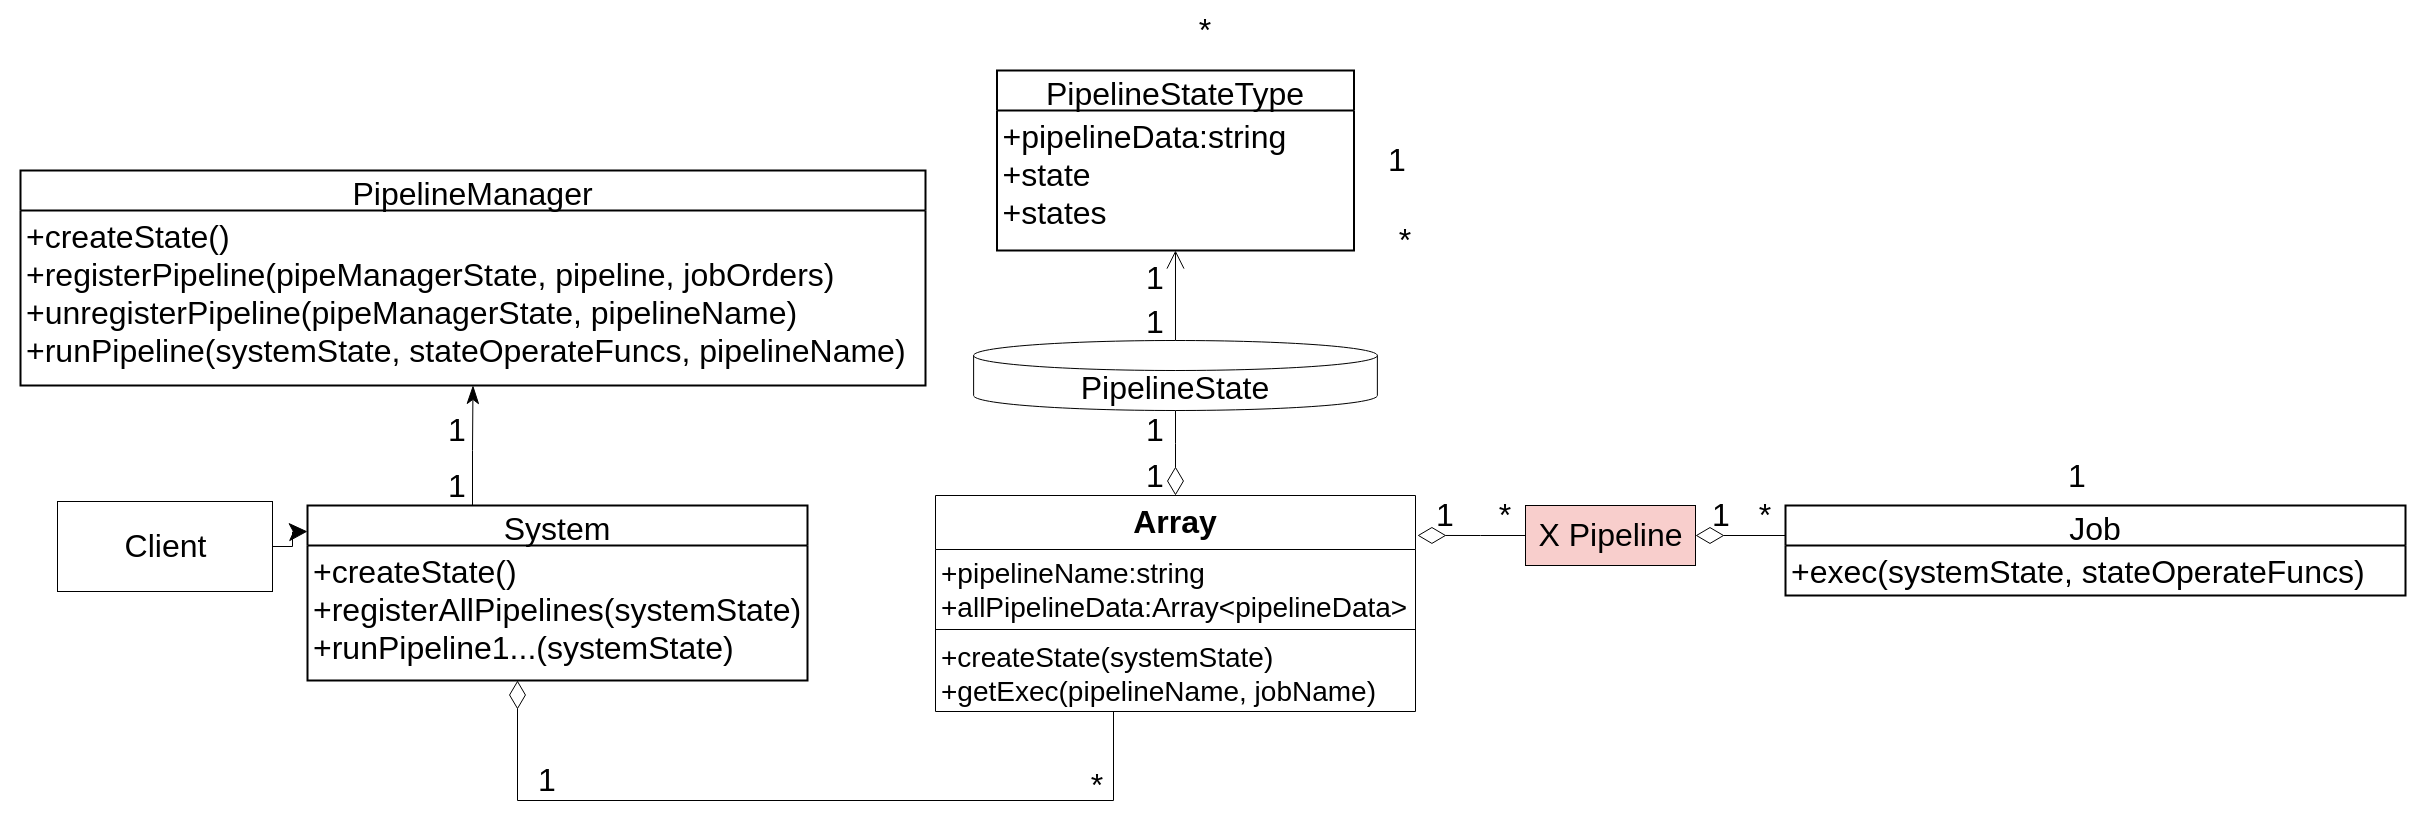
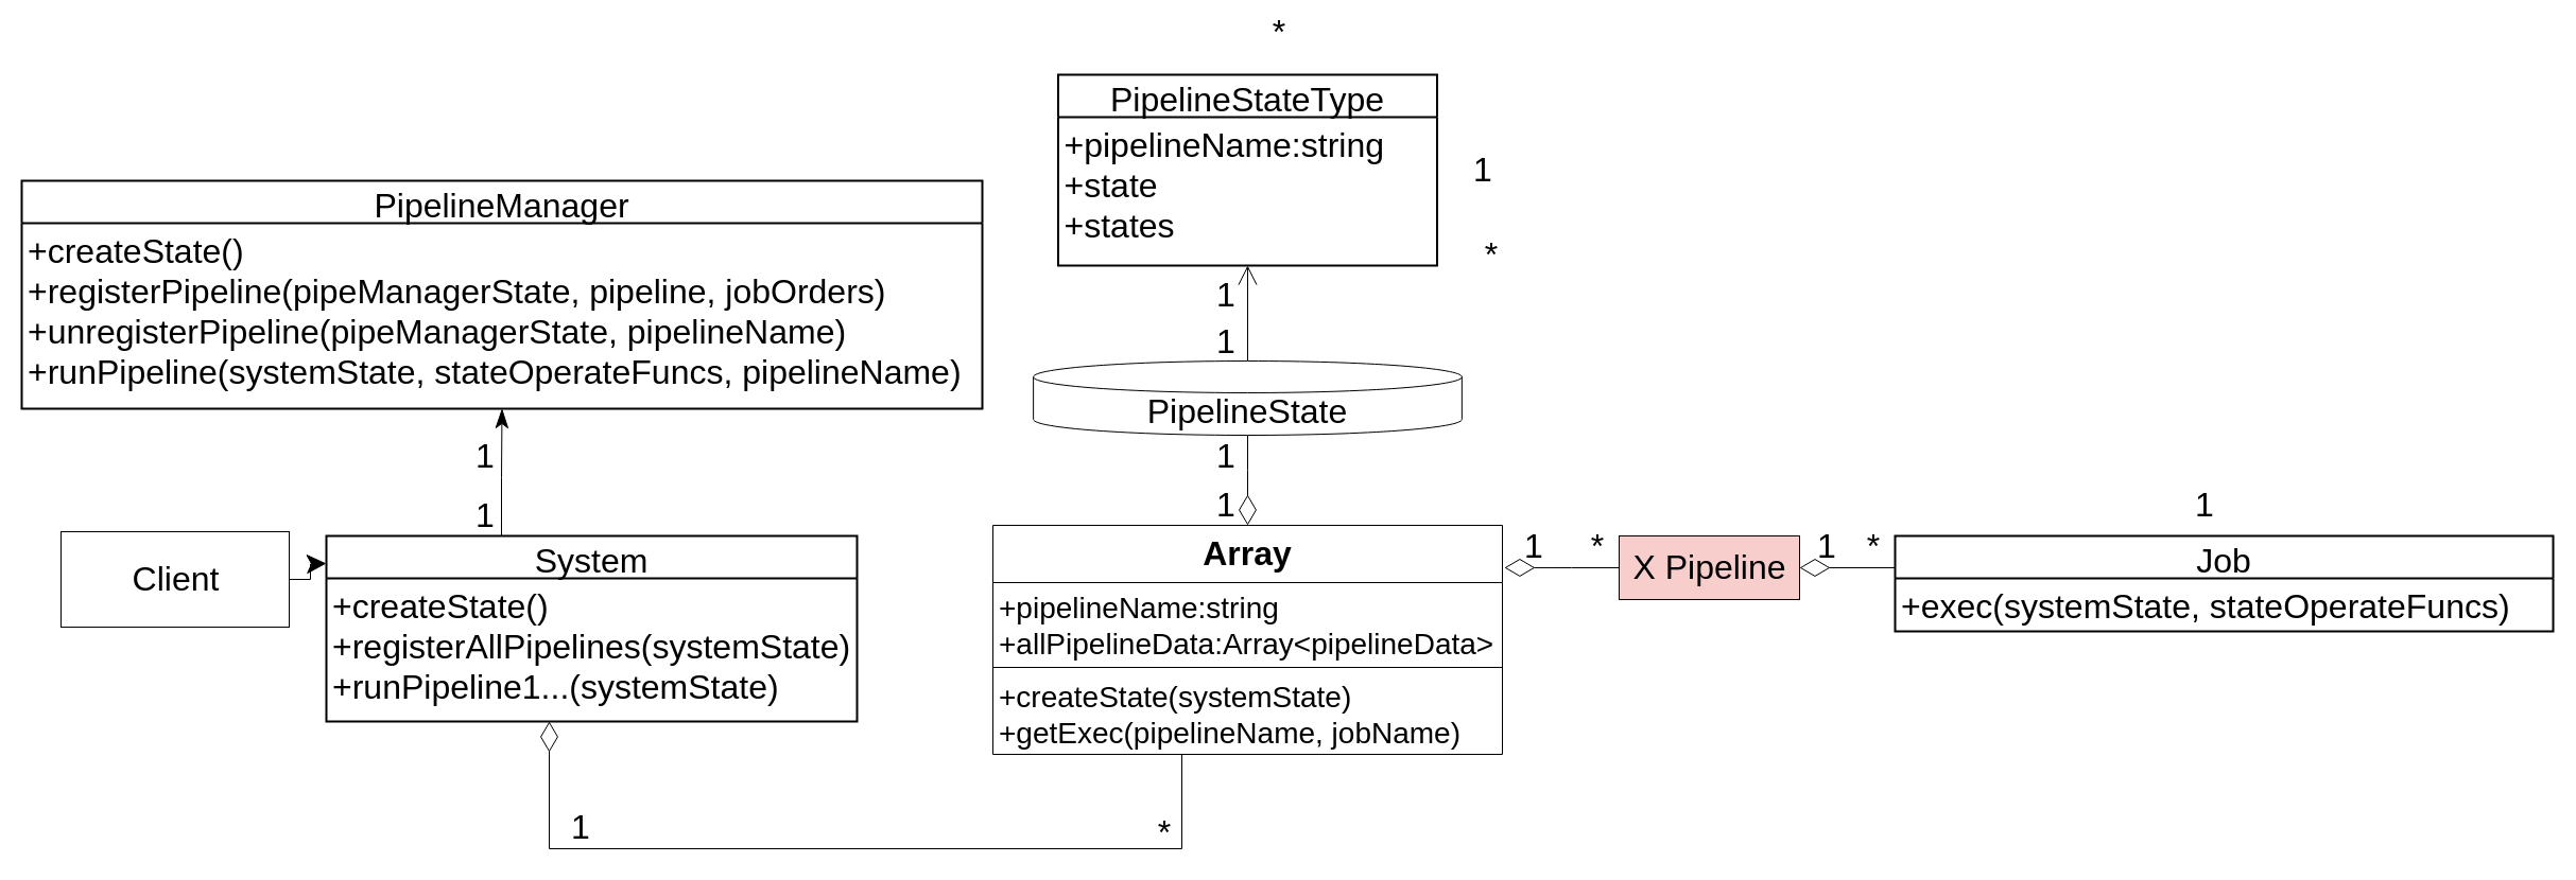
  <mxCell id="0" />
  <mxCell id="1" parent="0" />
  <mxCell id="2" style="edgeStyle=orthogonalEdgeStyle;rounded=0;orthogonalLoop=1;jettySize=auto;html=1;endArrow=none;endFill=0;startSize=26;endSize=26;startArrow=diamondThin;startFill=0;exitX=1.004;exitY=0.185;exitDx=0;exitDy=0;exitPerimeter=0;" parent="1" source="10" edge="1"><mxGeometry relative="1" as="geometry"><mxPoint x="1405" y="535" as="sourcePoint" /><mxPoint x="1525" y="535" as="targetPoint" /></mxGeometry></mxCell>
  <mxCell id="3" value="Job" style="swimlane;childLayout=stackLayout;horizontal=1;startSize=40;horizontalStack=0;rounded=0;fontSize=32;fontStyle=0;strokeWidth=2;resizeParent=0;resizeLast=1;shadow=0;dashed=0;align=center;" parent="1" vertex="1"><mxGeometry x="1785" y="505" width="620" height="90" as="geometry" /></mxCell>
  <mxCell id="4" value="+exec(systemState, stateOperateFuncs)" style="align=left;strokeColor=none;fillColor=none;spacingLeft=4;fontSize=32;verticalAlign=top;resizable=0;rotatable=0;part=1;" parent="3" vertex="1"><mxGeometry y="40" width="620" height="50" as="geometry" /></mxCell>
  <mxCell id="5" value="PipelineManager" style="swimlane;childLayout=stackLayout;horizontal=1;startSize=40;horizontalStack=0;rounded=0;fontSize=32;fontStyle=0;strokeWidth=2;resizeParent=0;resizeLast=1;shadow=0;dashed=0;align=center;" parent="1" vertex="1"><mxGeometry x="20" y="170" width="905" height="215" as="geometry" /></mxCell>
  <mxCell id="6" value="+createState()&#10;+registerPipeline(pipeManagerState, pipeline, jobOrders)&#10;+unregisterPipeline(pipeManagerState, pipelineName)&#10;+runPipeline(systemState, stateOperateFuncs, pipelineName)" style="align=left;strokeColor=none;fillColor=none;spacingLeft=4;fontSize=32;verticalAlign=top;resizable=0;rotatable=0;part=1;" parent="5" vertex="1"><mxGeometry y="40" width="905" height="175" as="geometry" /></mxCell>
  <mxCell id="7" value="&lt;font style=&quot;font-size: 32px&quot;&gt;1&lt;/font&gt;" style="text;html=1;strokeColor=none;fillColor=none;align=center;verticalAlign=middle;whiteSpace=wrap;rounded=0;" parent="1" vertex="1"><mxGeometry x="1425" y="505" width="40" height="20" as="geometry" /></mxCell>
  <mxCell id="8" value="&lt;font style=&quot;font-size: 32px&quot;&gt;*&lt;/font&gt;" style="text;html=1;strokeColor=none;fillColor=none;align=center;verticalAlign=middle;whiteSpace=wrap;rounded=0;" parent="1" vertex="1"><mxGeometry x="1485" y="505" width="40" height="20" as="geometry" /></mxCell>
  <mxCell id="9" style="edgeStyle=orthogonalEdgeStyle;rounded=0;orthogonalLoop=1;jettySize=auto;html=1;startArrow=diamondThin;startFill=0;endArrow=none;endFill=0;endSize=26;startSize=26;" parent="1" source="10" edge="1"><mxGeometry relative="1" as="geometry"><mxPoint x="1175" y="410" as="targetPoint" /></mxGeometry></mxCell>
  <mxCell id="10" value="Array" style="swimlane;fontStyle=1;align=center;verticalAlign=top;childLayout=stackLayout;horizontal=1;startSize=54;horizontalStack=0;resizeParent=1;resizeParentMax=0;resizeLast=0;collapsible=1;marginBottom=0;fontSize=32;" parent="1" vertex="1"><mxGeometry x="935" y="495" width="480" height="216" as="geometry" /></mxCell>
  <mxCell id="11" value="+pipelineName:string&#10;+allPipelineData:Array&lt;pipelineData&gt;" style="text;strokeColor=none;fillColor=none;align=left;verticalAlign=top;spacingLeft=4;spacingRight=4;overflow=hidden;rotatable=0;points=[[0,0.5],[1,0.5]];portConstraint=eastwest;fontSize=28;" parent="10" vertex="1"><mxGeometry y="54" width="480" height="76" as="geometry" /></mxCell>
  <mxCell id="12" value="" style="line;strokeWidth=1;fillColor=none;align=left;verticalAlign=middle;spacingTop=-1;spacingLeft=3;spacingRight=3;rotatable=0;labelPosition=right;points=[];portConstraint=eastwest;" parent="10" vertex="1"><mxGeometry y="130" width="480" height="8" as="geometry" /></mxCell>
  <mxCell id="13" value="+createState(systemState)&#10;+getExec(pipelineName, jobName)" style="text;strokeColor=none;fillColor=none;align=left;verticalAlign=top;spacingLeft=4;spacingRight=4;overflow=hidden;rotatable=0;points=[[0,0.5],[1,0.5]];portConstraint=eastwest;fontSize=28;" parent="10" vertex="1"><mxGeometry y="138" width="480" height="78" as="geometry" /></mxCell>
  <mxCell id="14" style="edgeStyle=orthogonalEdgeStyle;rounded=0;orthogonalLoop=1;jettySize=auto;html=1;entryX=0.5;entryY=1;entryDx=0;entryDy=0;fontSize=28;endArrow=classicThin;endFill=1;startSize=16;endSize=16;exitX=0.33;exitY=0.003;exitDx=0;exitDy=0;exitPerimeter=0;" parent="1" source="15" target="6" edge="1"><mxGeometry relative="1" as="geometry"><mxPoint x="487" y="490" as="sourcePoint" /><Array as="points" /></mxGeometry></mxCell>
  <mxCell id="15" value="System" style="swimlane;childLayout=stackLayout;horizontal=1;startSize=40;horizontalStack=0;rounded=0;fontSize=32;fontStyle=0;strokeWidth=2;resizeParent=0;resizeLast=1;shadow=0;dashed=0;align=center;" parent="1" vertex="1"><mxGeometry x="307" y="505" width="500" height="175" as="geometry" /></mxCell>
  <mxCell id="16" value="+createState()&#10;+registerAllPipelines(systemState)&#10;+runPipeline1...(systemState)" style="align=left;strokeColor=none;fillColor=none;spacingLeft=4;fontSize=32;verticalAlign=top;resizable=0;rotatable=0;part=1;" parent="15" vertex="1"><mxGeometry y="40" width="500" height="135" as="geometry" /></mxCell>
  <mxCell id="17" style="edgeStyle=orthogonalEdgeStyle;rounded=0;orthogonalLoop=1;jettySize=auto;html=1;fontSize=28;endArrow=classic;endFill=1;startSize=16;endSize=16;" parent="1" source="18" edge="1"><mxGeometry relative="1" as="geometry"><mxPoint x="307" y="531" as="targetPoint" /></mxGeometry></mxCell>
  <mxCell id="18" value="Client" style="html=1;fontSize=32;" parent="1" vertex="1"><mxGeometry x="57" y="501" width="215" height="90" as="geometry" /></mxCell>
  <mxCell id="19" value="&lt;font style=&quot;font-size: 32px&quot;&gt;1&lt;/font&gt;" style="text;html=1;strokeColor=none;fillColor=none;align=center;verticalAlign=middle;whiteSpace=wrap;rounded=0;fontSize=28;" parent="1" vertex="1"><mxGeometry x="437" y="476" width="40" height="20" as="geometry" /></mxCell>
  <mxCell id="20" value="&lt;span style=&quot;font-size: 32px&quot;&gt;1&lt;/span&gt;" style="text;html=1;strokeColor=none;fillColor=none;align=center;verticalAlign=middle;whiteSpace=wrap;rounded=0;fontSize=28;" parent="1" vertex="1"><mxGeometry x="437" y="420" width="40" height="20" as="geometry" /></mxCell>
  <mxCell id="21" value="PipelineStateType" style="swimlane;childLayout=stackLayout;horizontal=1;startSize=40;horizontalStack=0;rounded=0;fontSize=32;fontStyle=0;strokeWidth=2;resizeParent=0;resizeLast=1;shadow=0;dashed=0;align=center;" parent="1" vertex="1"><mxGeometry x="996.5" y="70" width="357" height="180" as="geometry" /></mxCell>
- <mxCell id="22" value="+pipelineData:string&#10;+state&#10;+states" style="align=left;strokeColor=none;fillColor=none;spacingLeft=4;fontSize=32;verticalAlign=top;resizable=0;rotatable=0;part=1;" parent="21" vertex="1"><mxGeometry y="40" width="357" height="140" as="geometry" /></mxCell>
+ <mxCell id="22" value="+pipelineName:string&#10;+state&#10;+states" style="align=left;strokeColor=none;fillColor=none;spacingLeft=4;fontSize=32;verticalAlign=top;resizable=0;rotatable=0;part=1;" parent="21" vertex="1"><mxGeometry y="40" width="357" height="140" as="geometry" /></mxCell>
  <mxCell id="23" style="edgeStyle=orthogonalEdgeStyle;rounded=0;orthogonalLoop=1;jettySize=auto;html=1;entryX=0.505;entryY=1;entryDx=0;entryDy=0;entryPerimeter=0;fontSize=28;endArrow=none;endFill=0;startSize=26;endSize=26;startArrow=diamondThin;startFill=0;" parent="1" target="13" edge="1"><mxGeometry relative="1" as="geometry"><Array as="points"><mxPoint x="517" y="800" /><mxPoint x="1113" y="800" /></Array><mxPoint x="517" y="680" as="sourcePoint" /></mxGeometry></mxCell>
  <mxCell id="24" value="&lt;font style=&quot;font-size: 32px&quot;&gt;*&lt;/font&gt;" style="text;html=1;strokeColor=none;fillColor=none;align=center;verticalAlign=middle;whiteSpace=wrap;rounded=0;fontSize=28;" parent="1" vertex="1"><mxGeometry x="1077" y="780" width="40" height="10" as="geometry" /></mxCell>
  <mxCell id="25" value="&lt;font style=&quot;font-size: 32px&quot;&gt;1&lt;/font&gt;" style="text;html=1;strokeColor=none;fillColor=none;align=center;verticalAlign=middle;whiteSpace=wrap;rounded=0;fontSize=28;" parent="1" vertex="1"><mxGeometry x="527" y="770" width="40" height="20" as="geometry" /></mxCell>
  <mxCell id="26" value="&lt;font style=&quot;font-size: 32px&quot;&gt;1&lt;/font&gt;" style="text;html=1;strokeColor=none;fillColor=none;align=center;verticalAlign=middle;whiteSpace=wrap;rounded=0;fontSize=28;" parent="1" vertex="1"><mxGeometry x="1377" y="150" width="40" height="20" as="geometry" /></mxCell>
  <mxCell id="27" value="&lt;font style=&quot;font-size: 32px&quot;&gt;*&lt;/font&gt;" style="text;html=1;strokeColor=none;fillColor=none;align=center;verticalAlign=middle;whiteSpace=wrap;rounded=0;fontSize=28;" parent="1" vertex="1"><mxGeometry x="1185" y="20" width="40" height="20" as="geometry" /></mxCell>
  <mxCell id="28" value="&lt;font style=&quot;font-size: 32px&quot;&gt;1&lt;/font&gt;" style="text;html=1;strokeColor=none;fillColor=none;align=center;verticalAlign=middle;whiteSpace=wrap;rounded=0;fontSize=28;" parent="1" vertex="1"><mxGeometry x="2057" y="466" width="40" height="20" as="geometry" /></mxCell>
  <mxCell id="29" value="&lt;font style=&quot;font-size: 32px&quot;&gt;*&lt;/font&gt;" style="text;html=1;strokeColor=none;fillColor=none;align=center;verticalAlign=middle;whiteSpace=wrap;rounded=0;fontSize=28;" parent="1" vertex="1"><mxGeometry x="1385" y="230" width="40" height="20" as="geometry" /></mxCell>
  <mxCell id="30" value="&lt;font style=&quot;font-size: 32px&quot;&gt;1&lt;/font&gt;" style="text;html=1;strokeColor=none;fillColor=none;align=center;verticalAlign=middle;whiteSpace=wrap;rounded=0;fontSize=28;" parent="1" vertex="1"><mxGeometry x="1135" y="466" width="40" height="20" as="geometry" /></mxCell>
  <mxCell id="31" value="&lt;font style=&quot;font-size: 32px&quot;&gt;1&lt;/font&gt;" style="text;html=1;strokeColor=none;fillColor=none;align=center;verticalAlign=middle;whiteSpace=wrap;rounded=0;fontSize=28;" parent="1" vertex="1"><mxGeometry x="1135" y="420" width="40" height="20" as="geometry" /></mxCell>
  <mxCell id="32" style="edgeStyle=orthogonalEdgeStyle;rounded=0;orthogonalLoop=1;jettySize=auto;html=1;endArrow=open;endFill=0;endSize=16;startSize=16;exitX=0.5;exitY=0;exitDx=0;exitDy=0;exitPerimeter=0;" parent="1" source="35" target="22" edge="1"><mxGeometry relative="1" as="geometry"><mxPoint x="1175" y="350" as="sourcePoint" /></mxGeometry></mxCell>
  <mxCell id="33" value="&lt;font style=&quot;font-size: 32px&quot;&gt;1&lt;/font&gt;" style="text;html=1;strokeColor=none;fillColor=none;align=center;verticalAlign=middle;whiteSpace=wrap;rounded=0;fontSize=28;" parent="1" vertex="1"><mxGeometry x="1135" y="312" width="40" height="20" as="geometry" /></mxCell>
  <mxCell id="34" value="&lt;font style=&quot;font-size: 32px&quot;&gt;1&lt;/font&gt;" style="text;html=1;strokeColor=none;fillColor=none;align=center;verticalAlign=middle;whiteSpace=wrap;rounded=0;fontSize=28;" parent="1" vertex="1"><mxGeometry x="1135" y="267.5" width="40" height="20" as="geometry" /></mxCell>
  <mxCell id="35" value="&lt;span style=&quot;font-size: 32px&quot;&gt;PipelineState&lt;/span&gt;" style="shape=cylinder3;whiteSpace=wrap;html=1;boundedLbl=1;backgroundOutline=1;size=15;" parent="1" vertex="1"><mxGeometry x="973.12" width="403.75" height="70" as="geometry" y="340" /></mxCell>
  <mxCell id="36" style="edgeStyle=orthogonalEdgeStyle;rounded=0;orthogonalLoop=1;jettySize=auto;html=1;endArrow=none;endFill=0;startArrow=diamondThin;startFill=0;endSize=26;startSize=26;" parent="1" source="37" edge="1"><mxGeometry relative="1" as="geometry"><mxPoint x="1785" y="535" as="targetPoint" /><Array as="points"><mxPoint x="1785" y="535" /></Array></mxGeometry></mxCell>
  <mxCell id="37" value="X Pipeline" style="html=1;fontSize=32;fillColor=#f8cecc;" parent="1" vertex="1"><mxGeometry x="1525" y="505" width="170" height="60" as="geometry" /></mxCell>
  <mxCell id="38" value="&lt;font style=&quot;font-size: 32px&quot;&gt;1&lt;/font&gt;" style="text;html=1;strokeColor=none;fillColor=none;align=center;verticalAlign=middle;whiteSpace=wrap;rounded=0;" parent="1" vertex="1"><mxGeometry x="1701" y="505" width="40" height="20" as="geometry" /></mxCell>
  <mxCell id="39" value="&lt;font style=&quot;font-size: 32px&quot;&gt;*&lt;/font&gt;" style="text;html=1;strokeColor=none;fillColor=none;align=center;verticalAlign=middle;whiteSpace=wrap;rounded=0;" parent="1" vertex="1"><mxGeometry x="1745" y="505" width="40" height="20" as="geometry" /></mxCell>
